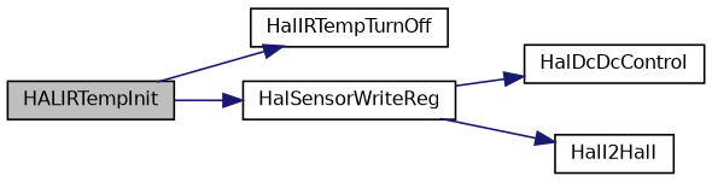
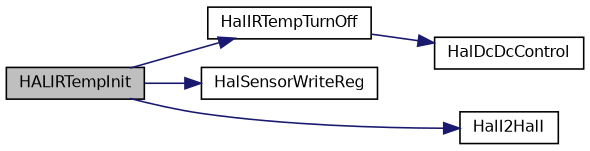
  digraph {
    rankdir=LR
    node [color=black fillcolor=white fontname=Helvetica fontsize=10 shape=record style=filled]
    edge [color=midnightblue fontname=Helvetica fontsize=10 labelfontname=Helvetica labelfontsize=10 style=solid]
    n1 [fillcolor=grey75 fontcolor=black height=0.2 label=HALIRTempInit width=0.4]
    n2 [height=0.2 label=HalIRTempTurnOff width=0.4]
    n3 [height=0.2 label=HalSensorWriteReg width=0.4]
    n4 [height=0.2 label=HalDcDcControl width=0.4]
    n5 [height=0.2 label=HalI2HalI width=0.4]
    n1 -> n2
    n1 -> n3
-   n3 -> n4
-   n3 -> n5
+   n2 -> n4
+   n1 -> n5
  }
